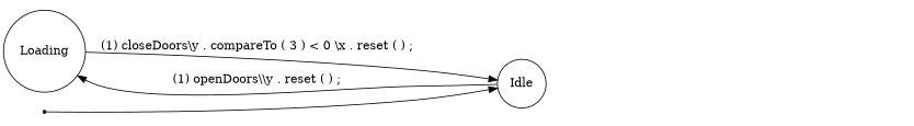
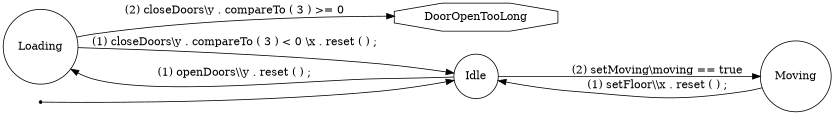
  digraph {
    rankdir=LR
    node [shape=circle]
    Loading
    Idle
+   DoorOpenTooLong [shape=octagon]
+   Moving
    _s_s [shape=point]
    Loading -> Idle [label="(1) closeDoors\\y . compareTo ( 3 ) < 0 \\x . reset ( ) ; "]
+   Loading -> DoorOpenTooLong [label="(2) closeDoors\\y . compareTo ( 3 ) >= 0 "]
    Idle -> Loading [label="(1) openDoors\\\\y . reset ( ) ; "]
+   Idle -> Moving [label="(2) setMoving\\moving == true "]
+   Moving -> Idle [label="(1) setFloor\\\\x . reset ( ) ; "]
    _s_s -> Idle
  }
